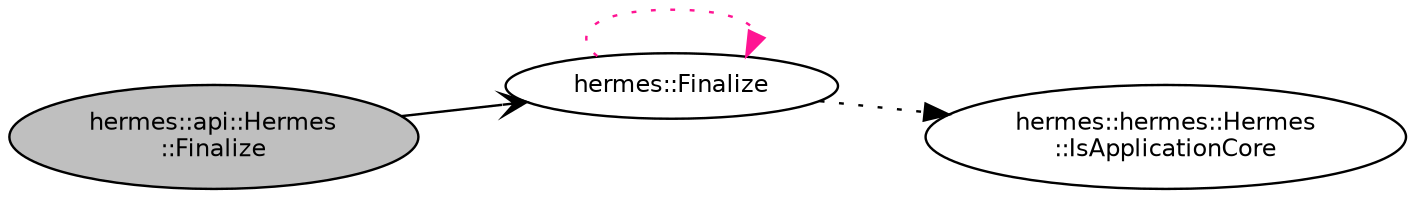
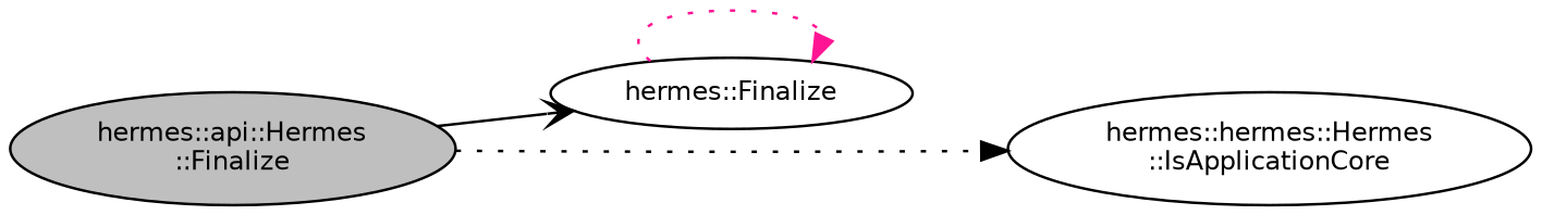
  digraph {
    rankdir=LR
    node [color=black fillcolor=white fontname=Helvetica fontsize=10 shape=ellipse style=filled]
    edge [arrowhead=normal color=black fontname=Helvetica fontsize=10 labelfontname=Helvetica labelfontsize=10 style=dotted]
    n1 [fillcolor=grey75 fontcolor=black height=0.2 label="hermes::api::Hermes\l::Finalize" width=0.4]
    n2 [height=0.2 label="hermes::Finalize" width=0.4]
    n3 [height=0.2 label="hermes::hermes::Hermes\l::IsApplicationCore" width=0.4]
    n1 -> n2 [arrowhead=vee style=solid]
-   n2 -> n3
+   n1 -> n3
    n2 -> n2 [color=deeppink]
  }
